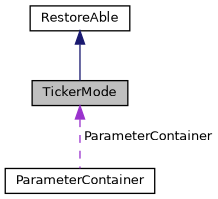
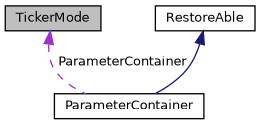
  digraph {
    node [color=black fillcolor=white fontname=Helvetica fontsize=10 shape=record style=filled]
    edge [dir=back fontname=Helvetica fontsize=10 labelfontname=Helvetica labelfontsize=10]
    n1 [fillcolor=grey75 fontcolor=black height=0.2 label=TickerMode width=0.4]
    n2 [height=0.2 label=ParameterContainer width=0.4]
    n3 [height=0.2 label=RestoreAble width=0.4]
    n1 -> n2 [color=darkorchid3 label=" ParameterContainer" style=dashed]
-   n3 -> n1 [color=midnightblue style=solid]
+   n3 -> n2 [color=midnightblue style=solid]
  }
